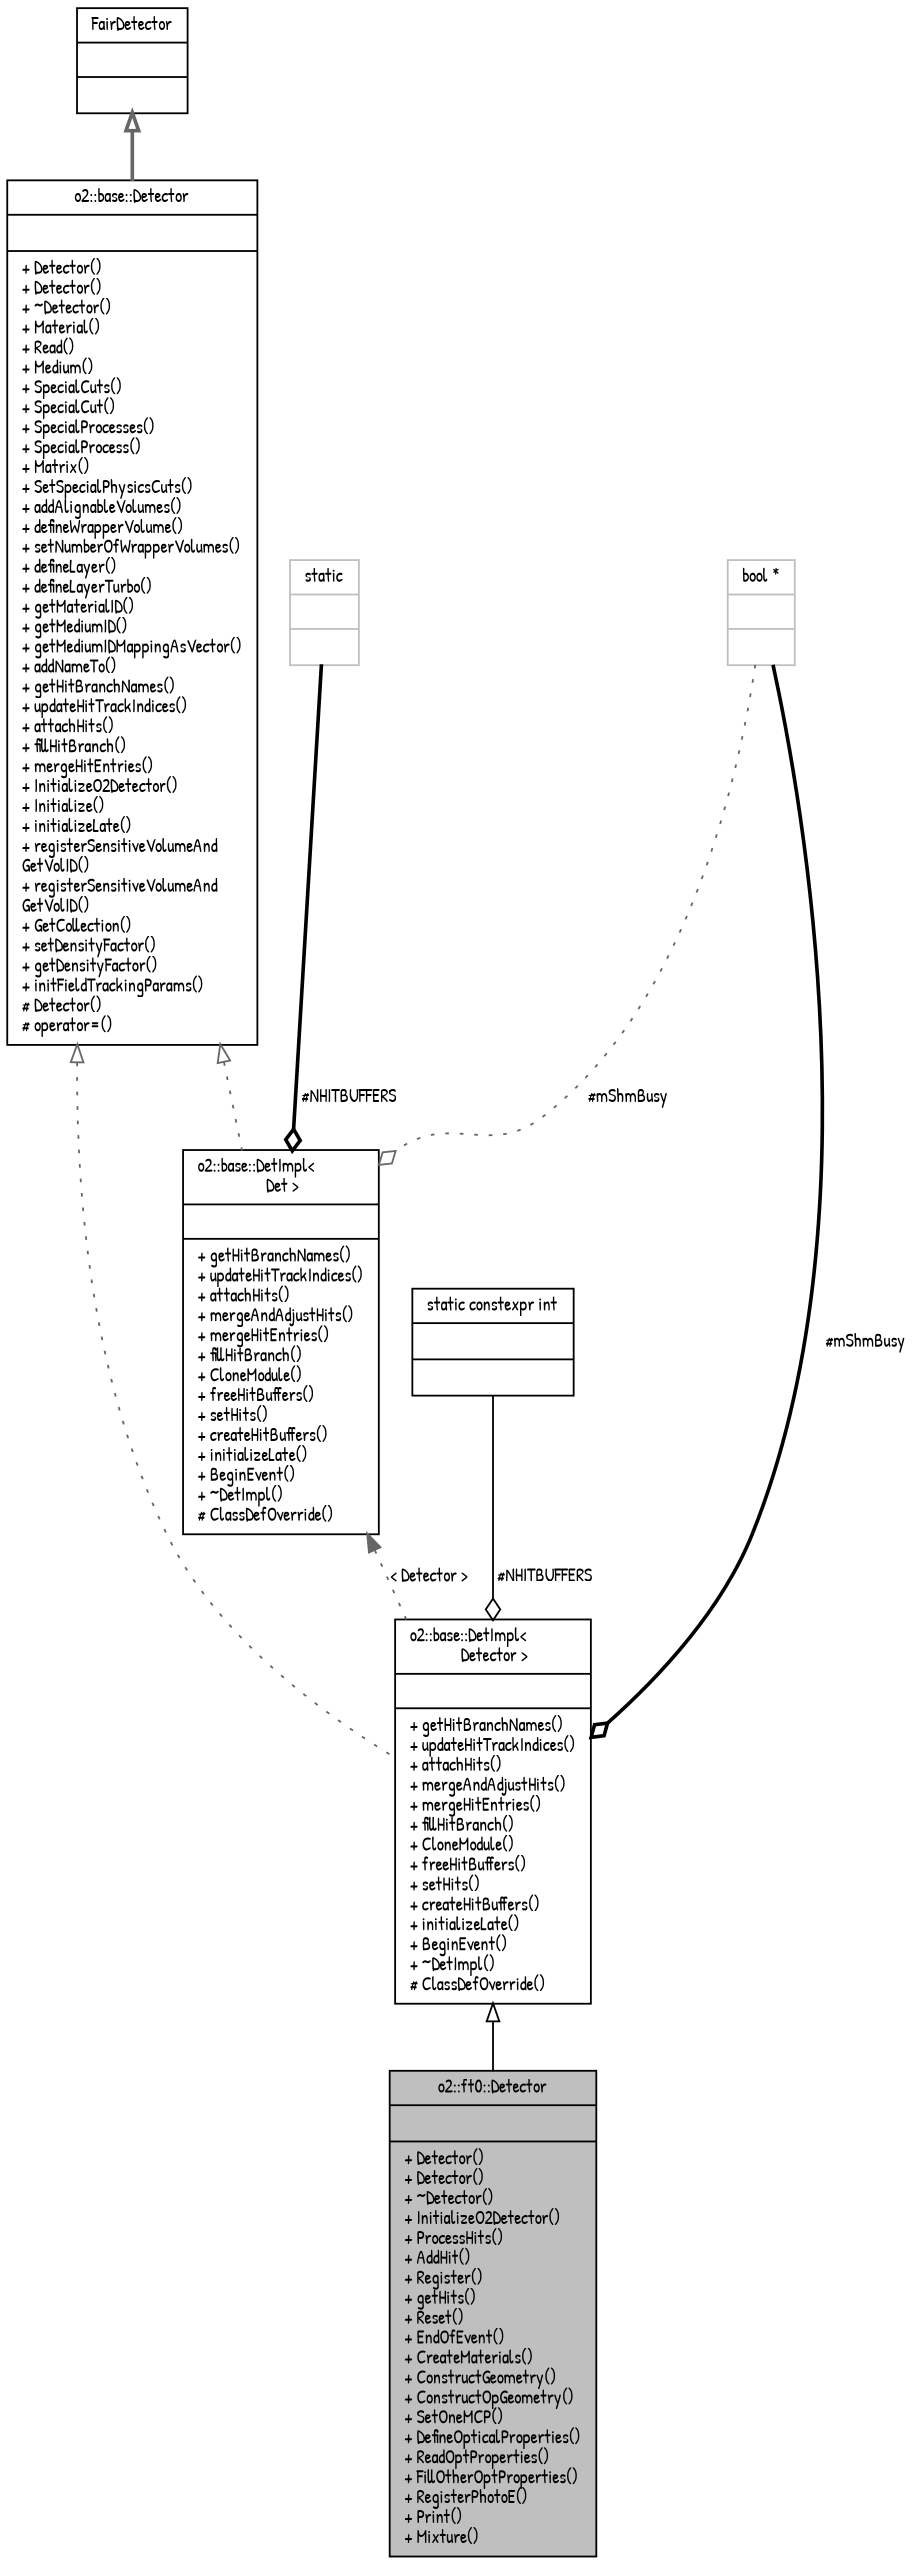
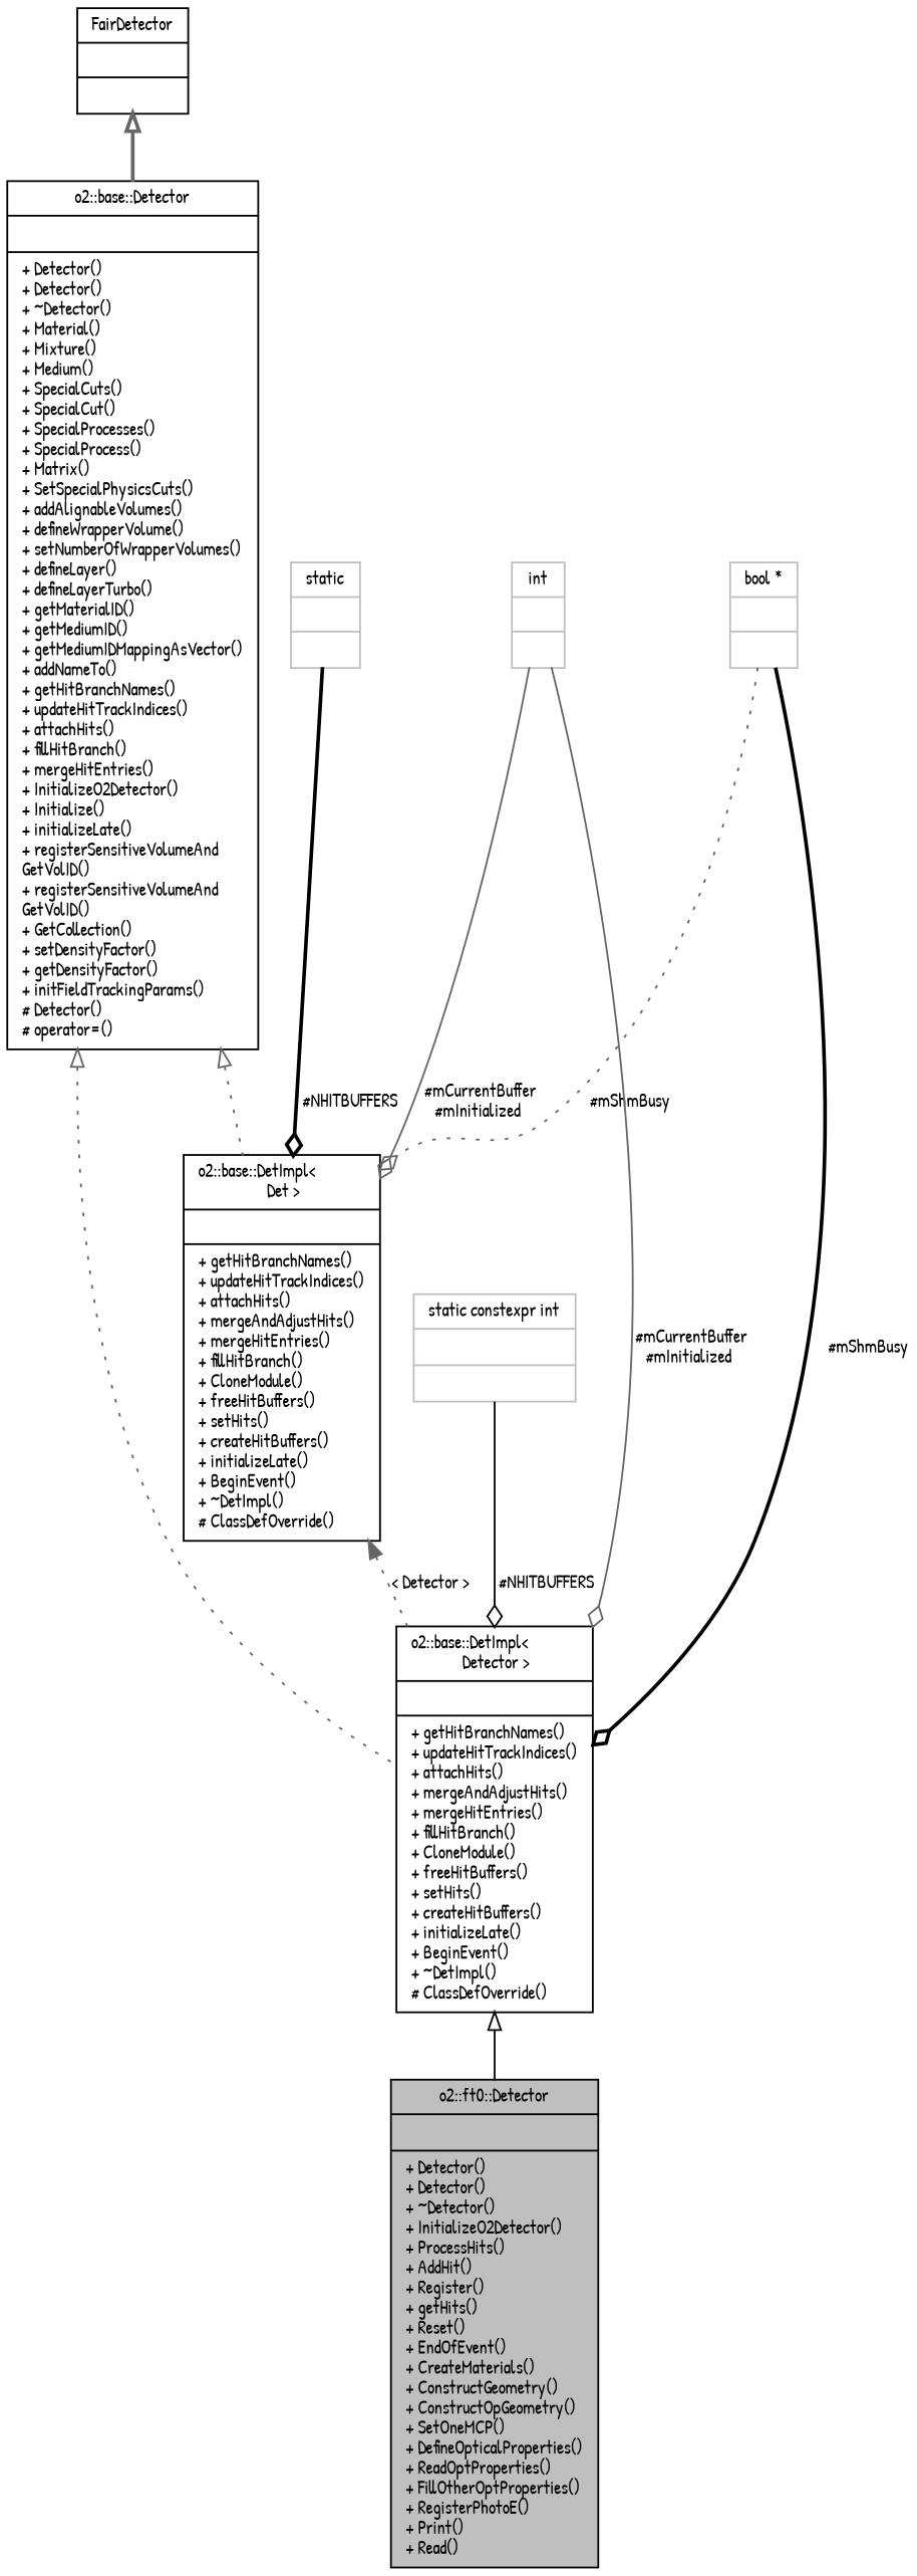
  digraph {
    fontname="Patrick Hand"
    node [color=black fontname="Patrick Hand" fontsize=10 shape=record]
    edge [color=gray40 fontname="Patrick Hand" fontsize=10 labelfontname=Helvetica labelfontsize=10 style=solid arrowhead=odiamond]
-   n1 [fillcolor=grey75 fontcolor=black height=0.2 label="{o2::ft0::Detector\n||+ Detector()\l+ Detector()\l+ ~Detector()\l+ InitializeO2Detector()\l+ ProcessHits()\l+ AddHit()\l+ Register()\l+ getHits()\l+ Reset()\l+ EndOfEvent()\l+ CreateMaterials()\l+ ConstructGeometry()\l+ ConstructOpGeometry()\l+ SetOneMCP()\l+ DefineOpticalProperties()\l+ ReadOptProperties()\l+ FillOtherOptProperties()\l+ RegisterPhotoE()\l+ Print()\l+ Mixture()\l}" style=filled width=0.4]
+   n1 [fillcolor=grey75 fontcolor=black height=0.2 label="{o2::ft0::Detector\n||+ Detector()\l+ Detector()\l+ ~Detector()\l+ InitializeO2Detector()\l+ ProcessHits()\l+ AddHit()\l+ Register()\l+ getHits()\l+ Reset()\l+ EndOfEvent()\l+ CreateMaterials()\l+ ConstructGeometry()\l+ ConstructOpGeometry()\l+ SetOneMCP()\l+ DefineOpticalProperties()\l+ ReadOptProperties()\l+ FillOtherOptProperties()\l+ RegisterPhotoE()\l+ Print()\l+ Read()\l}" style=filled width=0.4]
    n2 [height=0.2 label="{o2::base::DetImpl\<\l Detector \>\n||+ getHitBranchNames()\l+ updateHitTrackIndices()\l+ attachHits()\l+ mergeAndAdjustHits()\l+ mergeHitEntries()\l+ fillHitBranch()\l+ CloneModule()\l+ freeHitBuffers()\l+ setHits()\l+ createHitBuffers()\l+ initializeLate()\l+ BeginEvent()\l+ ~DetImpl()\l# ClassDefOverride()\l}" width=0.4]
-   n3 [height=0.2 label="{o2::base::Detector\n||+ Detector()\l+ Detector()\l+ ~Detector()\l+ Material()\l+ Read()\l+ Medium()\l+ SpecialCuts()\l+ SpecialCut()\l+ SpecialProcesses()\l+ SpecialProcess()\l+ Matrix()\l+ SetSpecialPhysicsCuts()\l+ addAlignableVolumes()\l+ defineWrapperVolume()\l+ setNumberOfWrapperVolumes()\l+ defineLayer()\l+ defineLayerTurbo()\l+ getMaterialID()\l+ getMediumID()\l+ getMediumIDMappingAsVector()\l+ addNameTo()\l+ getHitBranchNames()\l+ updateHitTrackIndices()\l+ attachHits()\l+ fillHitBranch()\l+ mergeHitEntries()\l+ InitializeO2Detector()\l+ Initialize()\l+ initializeLate()\l+ registerSensitiveVolumeAnd\lGetVolID()\l+ registerSensitiveVolumeAnd\lGetVolID()\l+ GetCollection()\l+ setDensityFactor()\l+ getDensityFactor()\l+ initFieldTrackingParams()\l# Detector()\l# operator=()\l}" width=0.4]
+   n3 [height=0.2 label="{o2::base::Detector\n||+ Detector()\l+ Detector()\l+ ~Detector()\l+ Material()\l+ Mixture()\l+ Medium()\l+ SpecialCuts()\l+ SpecialCut()\l+ SpecialProcesses()\l+ SpecialProcess()\l+ Matrix()\l+ SetSpecialPhysicsCuts()\l+ addAlignableVolumes()\l+ defineWrapperVolume()\l+ setNumberOfWrapperVolumes()\l+ defineLayer()\l+ defineLayerTurbo()\l+ getMaterialID()\l+ getMediumID()\l+ getMediumIDMappingAsVector()\l+ addNameTo()\l+ getHitBranchNames()\l+ updateHitTrackIndices()\l+ attachHits()\l+ fillHitBranch()\l+ mergeHitEntries()\l+ InitializeO2Detector()\l+ Initialize()\l+ initializeLate()\l+ registerSensitiveVolumeAnd\lGetVolID()\l+ registerSensitiveVolumeAnd\lGetVolID()\l+ GetCollection()\l+ setDensityFactor()\l+ getDensityFactor()\l+ initFieldTrackingParams()\l# Detector()\l# operator=()\l}" width=0.4]
    n4 [height=0.2 label="{o2::base::DetImpl\<\l Det \>\n||+ getHitBranchNames()\l+ updateHitTrackIndices()\l+ attachHits()\l+ mergeAndAdjustHits()\l+ mergeHitEntries()\l+ fillHitBranch()\l+ CloneModule()\l+ freeHitBuffers()\l+ setHits()\l+ createHitBuffers()\l+ initializeLate()\l+ BeginEvent()\l+ ~DetImpl()\l# ClassDefOverride()\l}" width=0.4]
    n5 [height=0.2 label="{FairDetector\n||}" width=0.4]
-   n6 [height=0.2 label="{static constexpr int\n||}" width=0.4]
+   n6 [color=grey75 height=0.2 label="{static constexpr int\n||}" width=0.4]
    n7 [color=grey75 height=0.2 label="{bool *\n||}" width=0.4]
+   n8 [color=grey75 height=0.2 label="{int\n||}" width=0.4]
    n9 [color=grey75 height=0.2 label="{static\n||}" width=0.4]
    n2 -> n1 [arrowtail=onormal color=black dir=back arrowhead=""]
    n3 -> n2 [arrowtail=onormal dir=back style=dotted arrowhead=""]
    n3 -> n4 [arrowtail=onormal dir=back style=dotted arrowhead=""]
    n4 -> n2 [dir=back label=" \< Detector \>" style=dotted arrowhead=""]
    n5 -> n3 [arrowtail=onormal dir=back style=bold arrowhead=""]
    n6 -> n2 [color=black label=" #NHITBUFFERS"]
    n7 -> n2 [color=black label=" #mShmBusy" style=bold]
    n7 -> n4 [label=" #mShmBusy" style=dotted]
+   n8 -> n2 [label=" #mCurrentBuffer\n#mInitialized"]
+   n8 -> n4 [label=" #mCurrentBuffer\n#mInitialized"]
    n9 -> n4 [color=black label=" #NHITBUFFERS" style=bold]
  }
